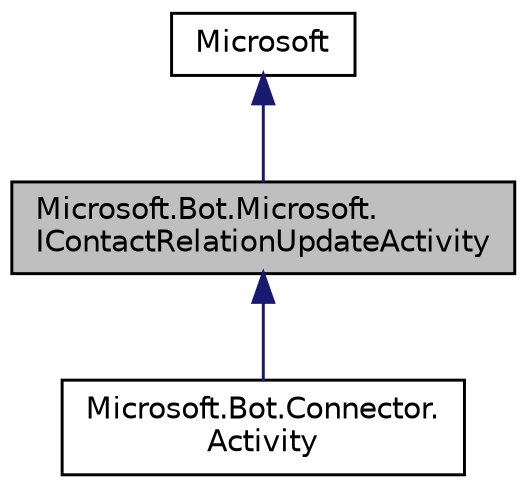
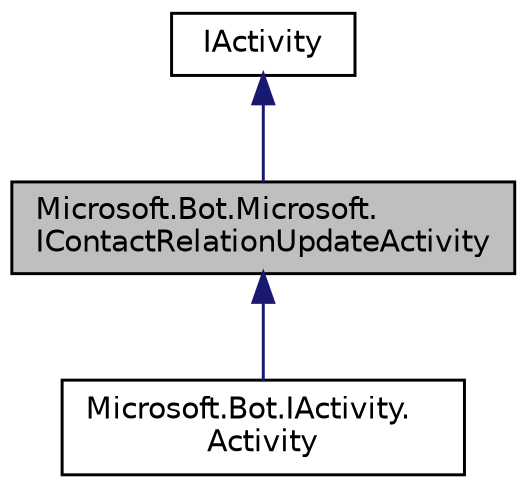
  digraph {
    node [color=black fillcolor=white fontname=Helvetica fontsize=10 shape=record style=filled]
    edge [color=midnightblue dir=back fontname=Helvetica fontsize=10 labelfontname=Helvetica labelfontsize=10 style=solid]
    n1 [fillcolor=grey75 fontcolor=black height=0.2 label="Microsoft.Bot.Microsoft.\lIContactRelationUpdateActivity" width=0.4]
-   n2 [height=0.2 label="Microsoft.Bot.Connector.\lActivity" width=0.4]
-   n3 [height=0.2 label=Microsoft width=0.4]
+   n2 [height=0.2 label="Microsoft.Bot.IActivity.\lActivity" width=0.4]
+   n3 [height=0.2 label=IActivity width=0.4]
    n1 -> n2
    n3 -> n1
  }
